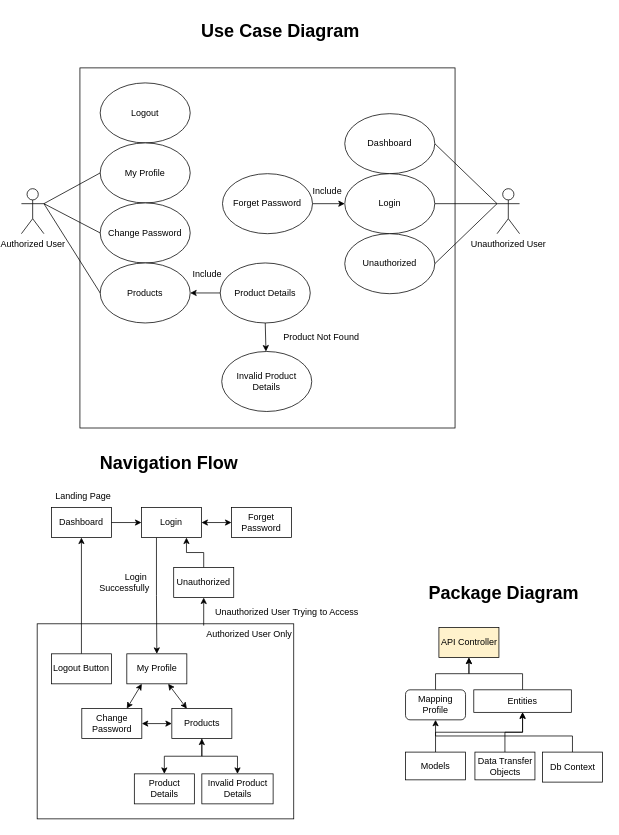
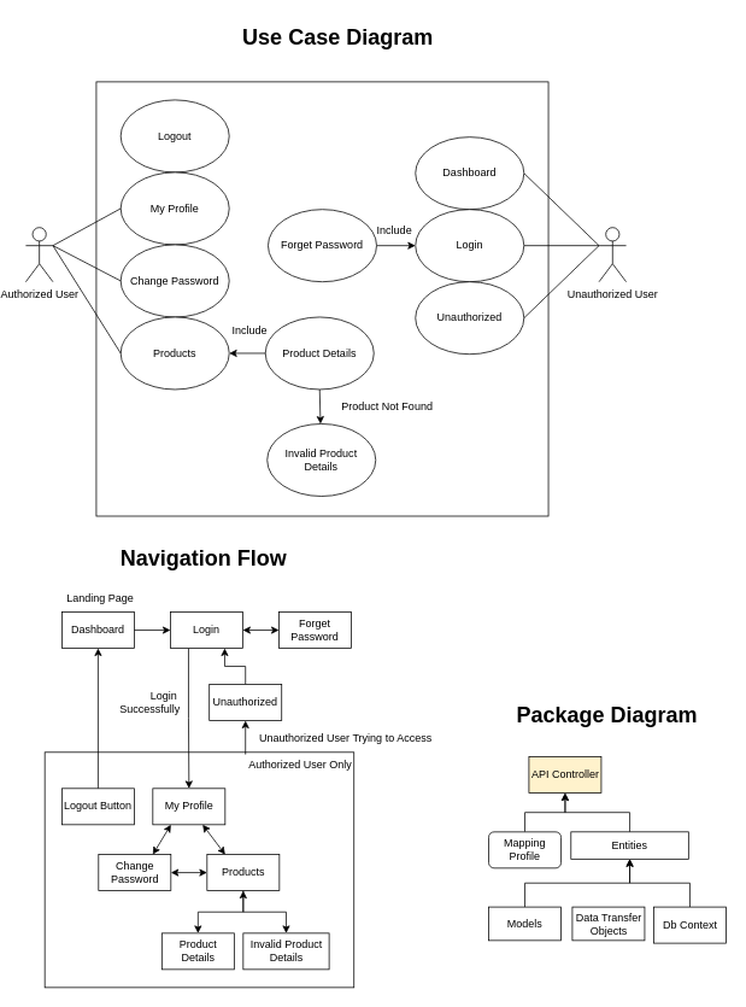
  <mxCell id="0" />
  <mxCell id="1" parent="0" />
  <mxCell id="2" value="&lt;div&gt;Authorized User Only&lt;/div&gt;" style="rounded=0;whiteSpace=wrap;html=1;fillColor=none;align=right;verticalAlign=top;" parent="1" vertex="1"><mxGeometry x="41" y="831" width="342" height="260" as="geometry" /></mxCell>
  <mxCell id="3" style="rounded=0;orthogonalLoop=1;jettySize=auto;html=1;exitX=0;exitY=0.333;exitDx=0;exitDy=0;exitPerimeter=0;endArrow=none;endFill=0;entryX=1;entryY=0.5;entryDx=0;entryDy=0;" parent="1" source="5" target="7" edge="1"><mxGeometry relative="1" as="geometry" /></mxCell>
  <mxCell id="4" style="rounded=0;orthogonalLoop=1;jettySize=auto;html=1;exitX=0;exitY=0.333;exitDx=0;exitDy=0;exitPerimeter=0;endArrow=none;endFill=0;entryX=1;entryY=0.5;entryDx=0;entryDy=0;" parent="1" source="5" target="8" edge="1"><mxGeometry relative="1" as="geometry" /></mxCell>
  <mxCell id="5" value="Unauthorized User" style="shape=umlActor;verticalLabelPosition=bottom;verticalAlign=top;html=1;outlineConnect=0;" parent="1" vertex="1"><mxGeometry x="654" y="251" width="30" height="60" as="geometry" /></mxCell>
  <mxCell id="6" value="Authorized User" style="shape=umlActor;verticalLabelPosition=bottom;verticalAlign=top;html=1;outlineConnect=0;" parent="1" vertex="1"><mxGeometry x="20" y="251" width="30" height="60" as="geometry" /></mxCell>
  <mxCell id="7" value="Dashboard" style="ellipse;whiteSpace=wrap;html=1;" parent="1" vertex="1"><mxGeometry x="451" y="151" width="120" height="80" as="geometry" /></mxCell>
  <mxCell id="8" value="Login" style="ellipse;whiteSpace=wrap;html=1;" parent="1" vertex="1"><mxGeometry x="451" y="231" width="120" height="80" as="geometry" /></mxCell>
  <mxCell id="9" value="Logout" style="ellipse;whiteSpace=wrap;html=1;" parent="1" vertex="1"><mxGeometry x="125" y="110" width="120" height="80" as="geometry" /></mxCell>
  <mxCell id="10" style="rounded=0;orthogonalLoop=1;jettySize=auto;html=1;exitX=1;exitY=0.5;exitDx=0;exitDy=0;entryX=0;entryY=0.5;entryDx=0;entryDy=0;" parent="1" source="11" target="8" edge="1"><mxGeometry relative="1" as="geometry" /></mxCell>
  <mxCell id="11" value="Forget Password" style="ellipse;whiteSpace=wrap;html=1;" parent="1" vertex="1"><mxGeometry x="288" y="231" width="120" height="80" as="geometry" /></mxCell>
  <mxCell id="12" value="Unauthorized" style="ellipse;whiteSpace=wrap;html=1;" parent="1" vertex="1"><mxGeometry x="451" y="311" width="120" height="80" as="geometry" /></mxCell>
  <mxCell id="13" style="rounded=0;orthogonalLoop=1;jettySize=auto;html=1;exitX=0;exitY=0.333;exitDx=0;exitDy=0;exitPerimeter=0;endArrow=none;endFill=0;entryX=1;entryY=0.5;entryDx=0;entryDy=0;" parent="1" source="5" target="12" edge="1"><mxGeometry relative="1" as="geometry"><mxPoint x="111" y="321" as="sourcePoint" /><mxPoint x="471" y="338" as="targetPoint" /></mxGeometry></mxCell>
  <mxCell id="14" value="My Profile" style="ellipse;whiteSpace=wrap;html=1;" parent="1" vertex="1"><mxGeometry x="125" y="190" width="120" height="80" as="geometry" /></mxCell>
  <mxCell id="15" value="Change Password" style="ellipse;whiteSpace=wrap;html=1;" parent="1" vertex="1"><mxGeometry x="125" y="270" width="120" height="80" as="geometry" /></mxCell>
  <mxCell id="16" value="Products" style="ellipse;whiteSpace=wrap;html=1;" parent="1" vertex="1"><mxGeometry x="125" y="350" width="120" height="80" as="geometry" /></mxCell>
  <mxCell id="17" style="rounded=0;orthogonalLoop=1;jettySize=auto;html=1;exitX=0;exitY=0.5;exitDx=0;exitDy=0;entryX=1;entryY=0.5;entryDx=0;entryDy=0;" parent="1" source="19" target="16" edge="1"><mxGeometry relative="1" as="geometry" /></mxCell>
  <mxCell id="18" style="rounded=0;orthogonalLoop=1;jettySize=auto;html=1;exitX=0.5;exitY=1;exitDx=0;exitDy=0;" parent="1" source="19" target="20" edge="1"><mxGeometry relative="1" as="geometry" /></mxCell>
  <mxCell id="19" value="Product Details" style="ellipse;whiteSpace=wrap;html=1;" parent="1" vertex="1"><mxGeometry x="285" y="350" width="120" height="80" as="geometry" /></mxCell>
  <mxCell id="20" value="Invalid Product Details" style="ellipse;whiteSpace=wrap;html=1;" parent="1" vertex="1"><mxGeometry x="287" y="468" width="120" height="80" as="geometry" /></mxCell>
  <mxCell id="21" style="rounded=0;orthogonalLoop=1;jettySize=auto;html=1;exitX=1;exitY=0.333;exitDx=0;exitDy=0;exitPerimeter=0;endArrow=none;endFill=0;entryX=0;entryY=0.5;entryDx=0;entryDy=0;" parent="1" source="6" target="14" edge="1"><mxGeometry relative="1" as="geometry"><mxPoint x="-15" y="60" as="sourcePoint" /><mxPoint x="138" y="97" as="targetPoint" /></mxGeometry></mxCell>
  <mxCell id="22" style="rounded=0;orthogonalLoop=1;jettySize=auto;html=1;exitX=1;exitY=0.333;exitDx=0;exitDy=0;exitPerimeter=0;endArrow=none;endFill=0;entryX=0;entryY=0.5;entryDx=0;entryDy=0;" parent="1" source="6" target="15" edge="1"><mxGeometry relative="1" as="geometry"><mxPoint x="-5" y="70" as="sourcePoint" /><mxPoint x="148" y="107" as="targetPoint" /></mxGeometry></mxCell>
  <mxCell id="23" style="rounded=0;orthogonalLoop=1;jettySize=auto;html=1;exitX=1;exitY=0.333;exitDx=0;exitDy=0;exitPerimeter=0;endArrow=none;endFill=0;entryX=0;entryY=0.5;entryDx=0;entryDy=0;" parent="1" source="6" target="16" edge="1"><mxGeometry relative="1" as="geometry"><mxPoint x="5" y="80" as="sourcePoint" /><mxPoint x="158" y="117" as="targetPoint" /></mxGeometry></mxCell>
  <mxCell id="24" value="&lt;h1 style=&quot;margin-top: 0px;&quot;&gt;Use Case Diagram&lt;/h1&gt;" style="text;html=1;whiteSpace=wrap;overflow=hidden;rounded=0;" parent="1" vertex="1"><mxGeometry x="258" y="20" width="224" height="44" as="geometry" /></mxCell>
  <mxCell id="25" value="Dashboard" style="rounded=0;whiteSpace=wrap;html=1;" parent="1" vertex="1"><mxGeometry x="60" y="676" width="80" height="40" as="geometry" /></mxCell>
  <mxCell id="26" style="edgeStyle=orthogonalEdgeStyle;rounded=0;orthogonalLoop=1;jettySize=auto;html=1;exitX=0.25;exitY=1;exitDx=0;exitDy=0;entryX=0.5;entryY=0;entryDx=0;entryDy=0;" parent="1" source="27" target="33" edge="1"><mxGeometry relative="1" as="geometry" /></mxCell>
  <mxCell id="27" value="Login" style="rounded=0;whiteSpace=wrap;html=1;" parent="1" vertex="1"><mxGeometry x="180" y="676" width="80" height="40" as="geometry" /></mxCell>
  <mxCell id="28" value="Forget Password" style="rounded=0;whiteSpace=wrap;html=1;" parent="1" vertex="1"><mxGeometry x="300" y="676" width="80" height="40" as="geometry" /></mxCell>
  <mxCell id="29" style="edgeStyle=orthogonalEdgeStyle;rounded=0;orthogonalLoop=1;jettySize=auto;html=1;exitX=0.5;exitY=0;exitDx=0;exitDy=0;entryX=0.75;entryY=1;entryDx=0;entryDy=0;" edge="1" parent="1" source="30" target="27"><mxGeometry relative="1" as="geometry" /></mxCell>
  <mxCell id="30" value="Unauthorized" style="rounded=0;whiteSpace=wrap;html=1;" parent="1" vertex="1"><mxGeometry x="223" y="756" width="80" height="40" as="geometry" /></mxCell>
  <mxCell id="31" value="" style="endArrow=classic;html=1;rounded=0;exitX=1;exitY=0.5;exitDx=0;exitDy=0;entryX=0;entryY=0.5;entryDx=0;entryDy=0;" parent="1" source="25" target="27" edge="1"><mxGeometry width="50" height="50" relative="1" as="geometry"><mxPoint x="390" y="646" as="sourcePoint" /><mxPoint x="440" y="596" as="targetPoint" /></mxGeometry></mxCell>
  <mxCell id="32" value="" style="endArrow=classic;startArrow=classic;html=1;rounded=0;exitX=1;exitY=0.5;exitDx=0;exitDy=0;entryX=0;entryY=0.5;entryDx=0;entryDy=0;" parent="1" source="27" target="28" edge="1"><mxGeometry width="50" height="50" relative="1" as="geometry"><mxPoint x="390" y="646" as="sourcePoint" /><mxPoint x="440" y="596" as="targetPoint" /></mxGeometry></mxCell>
  <mxCell id="33" value="My Profile" style="rounded=0;whiteSpace=wrap;html=1;" parent="1" vertex="1"><mxGeometry x="160.5" y="871" width="80" height="40" as="geometry" /></mxCell>
  <mxCell id="34" value="Change Password" style="rounded=0;whiteSpace=wrap;html=1;" parent="1" vertex="1"><mxGeometry x="100.5" y="944" width="80" height="40" as="geometry" /></mxCell>
  <mxCell id="35" value="" style="endArrow=classic;startArrow=classic;html=1;rounded=0;exitX=0.25;exitY=1;exitDx=0;exitDy=0;entryX=0.75;entryY=0;entryDx=0;entryDy=0;" parent="1" source="33" target="34" edge="1"><mxGeometry width="50" height="50" relative="1" as="geometry"><mxPoint x="318.5" y="781" as="sourcePoint" /><mxPoint x="368.5" y="731" as="targetPoint" /></mxGeometry></mxCell>
  <mxCell id="36" value="Products" style="rounded=0;whiteSpace=wrap;html=1;" parent="1" vertex="1"><mxGeometry x="220.5" y="944" width="80" height="40" as="geometry" /></mxCell>
  <mxCell id="37" value="" style="endArrow=classic;startArrow=classic;html=1;rounded=0;entryX=0;entryY=0.5;entryDx=0;entryDy=0;exitX=1;exitY=0.5;exitDx=0;exitDy=0;" parent="1" source="34" target="36" edge="1"><mxGeometry width="50" height="50" relative="1" as="geometry"><mxPoint x="318.5" y="751" as="sourcePoint" /><mxPoint x="368.5" y="701" as="targetPoint" /></mxGeometry></mxCell>
  <mxCell id="38" value="Product Details" style="rounded=0;whiteSpace=wrap;html=1;" parent="1" vertex="1"><mxGeometry x="170.5" y="1031" width="80" height="40" as="geometry" /></mxCell>
  <mxCell id="39" value="Invalid Product Details" style="rounded=0;whiteSpace=wrap;html=1;" parent="1" vertex="1"><mxGeometry x="260.5" y="1031" width="95" height="40" as="geometry" /></mxCell>
  <mxCell id="40" value="" style="endArrow=classic;startArrow=classic;html=1;rounded=0;entryX=0.5;entryY=1;entryDx=0;entryDy=0;exitX=0.5;exitY=0;exitDx=0;exitDy=0;edgeStyle=orthogonalEdgeStyle;" parent="1" source="38" target="36" edge="1"><mxGeometry width="50" height="50" relative="1" as="geometry"><mxPoint x="288.5" y="741" as="sourcePoint" /><mxPoint x="338.5" y="691" as="targetPoint" /></mxGeometry></mxCell>
  <mxCell id="41" value="" style="endArrow=classic;html=1;rounded=0;entryX=0.5;entryY=0;entryDx=0;entryDy=0;exitX=0.5;exitY=1;exitDx=0;exitDy=0;edgeStyle=orthogonalEdgeStyle;" parent="1" source="36" target="39" edge="1"><mxGeometry width="50" height="50" relative="1" as="geometry"><mxPoint x="288.5" y="741" as="sourcePoint" /><mxPoint x="338.5" y="691" as="targetPoint" /></mxGeometry></mxCell>
  <mxCell id="42" value="Login&amp;nbsp;&lt;div&gt;&lt;span style=&quot;background-color: initial;&quot;&gt;Successfully&lt;/span&gt;&lt;/div&gt;" style="text;html=1;align=right;verticalAlign=middle;whiteSpace=wrap;rounded=0;fillColor=default;" parent="1" vertex="1"><mxGeometry x="123" y="761" width="70" height="30" as="geometry" /></mxCell>
  <mxCell id="43" value="&lt;h1 style=&quot;margin-top: 0px;&quot;&gt;Navigation Flow&lt;/h1&gt;" style="text;html=1;whiteSpace=wrap;overflow=hidden;rounded=0;" parent="1" vertex="1"><mxGeometry x="123" y="596" width="187" height="44" as="geometry" /></mxCell>
  <mxCell id="44" value="Product Not Found" style="text;html=1;align=center;verticalAlign=middle;whiteSpace=wrap;rounded=0;" parent="1" vertex="1"><mxGeometry x="362" y="434" width="116" height="30" as="geometry" /></mxCell>
  <mxCell id="45" value="Include" style="text;html=1;align=center;verticalAlign=middle;whiteSpace=wrap;rounded=0;" parent="1" vertex="1"><mxGeometry x="398" y="240" width="60" height="30" as="geometry" /></mxCell>
  <mxCell id="46" value="Include" style="text;html=1;align=center;verticalAlign=middle;whiteSpace=wrap;rounded=0;" parent="1" vertex="1"><mxGeometry x="238" y="350" width="60" height="30" as="geometry" /></mxCell>
  <mxCell id="47" value="" style="rounded=0;whiteSpace=wrap;html=1;fillColor=none;" parent="1" vertex="1"><mxGeometry x="98" y="90" width="500" height="480" as="geometry" /></mxCell>
  <mxCell id="48" value="Landing Page" style="text;html=1;align=center;verticalAlign=middle;whiteSpace=wrap;rounded=0;" parent="1" vertex="1"><mxGeometry x="60" y="646" width="85" height="30" as="geometry" /></mxCell>
  <mxCell id="49" value="" style="endArrow=classic;startArrow=classic;html=1;rounded=0;entryX=0.25;entryY=0;entryDx=0;entryDy=0;" parent="1" source="33" target="36" edge="1"><mxGeometry width="50" height="50" relative="1" as="geometry"><mxPoint x="153.5" y="941" as="sourcePoint" /><mxPoint x="203.5" y="891" as="targetPoint" /></mxGeometry></mxCell>
  <mxCell id="50" value="Unauthorized User Trying to Access" style="text;html=1;align=center;verticalAlign=middle;whiteSpace=wrap;rounded=0;" parent="1" vertex="1"><mxGeometry x="269" y="801" width="210" height="30" as="geometry" /></mxCell>
  <mxCell id="51" value="API Controller" style="rounded=0;whiteSpace=wrap;html=1;fillColor=#fff2cc;" parent="1" vertex="1"><mxGeometry x="576.5" y="836" width="80" height="40" as="geometry" /></mxCell>
- <mxCell id="52" style="edgeStyle=orthogonalEdgeStyle;rounded=0;orthogonalLoop=1;jettySize=auto;html=1;exitX=0.5;exitY=0;exitDx=0;exitDy=0;" parent="1" source="53" target="61" edge="1"><mxGeometry relative="1" as="geometry" /></mxCell>
+ <mxCell id="52" style="edgeStyle=orthogonalEdgeStyle;rounded=0;orthogonalLoop=1;jettySize=auto;html=1;exitX=0.5;exitY=0;exitDx=0;exitDy=0;entryX=0.5;entryY=1;entryDx=0;entryDy=0;" parent="1" source="53" target="55" edge="1"><mxGeometry relative="1" as="geometry" /></mxCell>
  <mxCell id="53" value="Db Context" style="rounded=0;whiteSpace=wrap;html=1;" parent="1" vertex="1"><mxGeometry x="714.5" y="1002" width="80" height="40" as="geometry" /></mxCell>
  <mxCell id="54" style="edgeStyle=orthogonalEdgeStyle;rounded=0;orthogonalLoop=1;jettySize=auto;html=1;exitX=0.5;exitY=0;exitDx=0;exitDy=0;entryX=0.5;entryY=1;entryDx=0;entryDy=0;" parent="1" source="55" target="51" edge="1"><mxGeometry relative="1" as="geometry" /></mxCell>
  <mxCell id="55" value="Entities" style="rounded=0;whiteSpace=wrap;html=1;" parent="1" vertex="1"><mxGeometry x="623" y="919" width="130" height="30" as="geometry" /></mxCell>
  <mxCell id="56" style="edgeStyle=orthogonalEdgeStyle;rounded=0;orthogonalLoop=1;jettySize=auto;html=1;exitX=0.5;exitY=0;exitDx=0;exitDy=0;" parent="1" source="57" target="55" edge="1"><mxGeometry relative="1" as="geometry" /></mxCell>
  <mxCell id="57" value="Models" style="rounded=0;whiteSpace=wrap;html=1;" parent="1" vertex="1"><mxGeometry x="532" y="1002" width="80" height="37" as="geometry" /></mxCell>
- <mxCell id="58" style="edgeStyle=orthogonalEdgeStyle;rounded=0;orthogonalLoop=1;jettySize=auto;html=1;exitX=0.5;exitY=0;exitDx=0;exitDy=0;" parent="1" source="59" target="55" edge="1"><mxGeometry relative="1" as="geometry" /></mxCell>
  <mxCell id="59" value="Data Transfer Objects" style="rounded=0;whiteSpace=wrap;html=1;" parent="1" vertex="1"><mxGeometry x="624.5" y="1002" width="80" height="37" as="geometry" /></mxCell>
  <mxCell id="60" style="edgeStyle=orthogonalEdgeStyle;rounded=0;orthogonalLoop=1;jettySize=auto;html=1;exitX=0.5;exitY=0;exitDx=0;exitDy=0;" parent="1" source="61" target="51" edge="1"><mxGeometry relative="1" as="geometry" /></mxCell>
  <mxCell id="61" value="Mapping Profile" style="whiteSpace=wrap;html=1;rounded=1;" parent="1" vertex="1"><mxGeometry x="532" y="919" width="80" height="40" as="geometry" /></mxCell>
  <mxCell id="62" value="&lt;h1 style=&quot;margin-top: 0px;&quot;&gt;Package Diagram&lt;/h1&gt;" style="text;html=1;whiteSpace=wrap;overflow=hidden;rounded=0;" parent="1" vertex="1"><mxGeometry x="560.5" y="770" width="208" height="44" as="geometry" /></mxCell>
  <mxCell id="63" style="edgeStyle=orthogonalEdgeStyle;rounded=0;orthogonalLoop=1;jettySize=auto;html=1;exitX=0.5;exitY=0;exitDx=0;exitDy=0;" edge="1" parent="1" source="64" target="25"><mxGeometry relative="1" as="geometry" /></mxCell>
  <mxCell id="64" value="Logout Button" style="rounded=0;whiteSpace=wrap;html=1;" vertex="1" parent="1"><mxGeometry x="60" y="871" width="80" height="40" as="geometry" /></mxCell>
  <mxCell id="65" style="edgeStyle=orthogonalEdgeStyle;rounded=0;orthogonalLoop=1;jettySize=auto;html=1;exitX=0.5;exitY=1;exitDx=0;exitDy=0;entryX=0.649;entryY=0.009;entryDx=0;entryDy=0;entryPerimeter=0;startArrow=classic;startFill=1;endArrow=none;endFill=0;" edge="1" parent="1" source="30" target="2"><mxGeometry relative="1" as="geometry" /></mxCell>
